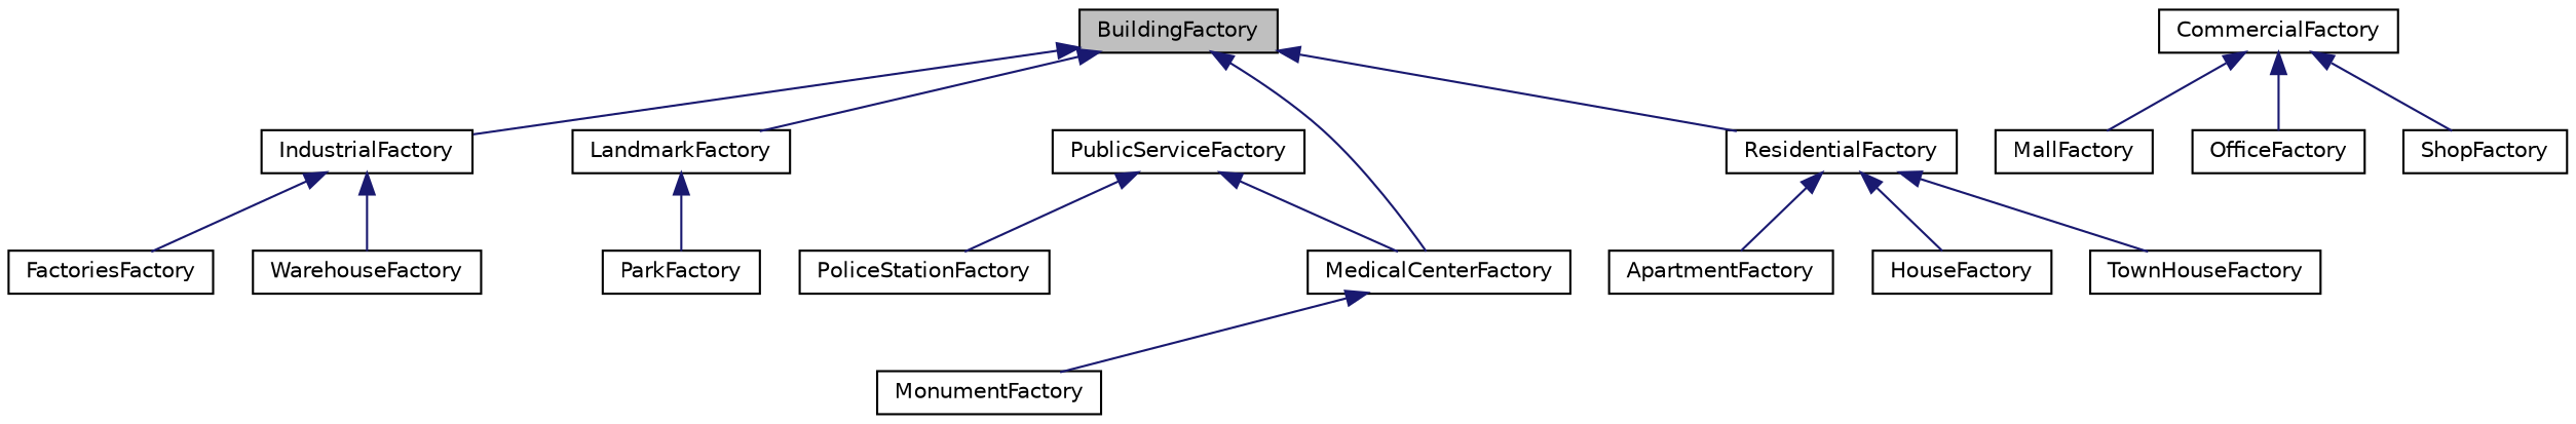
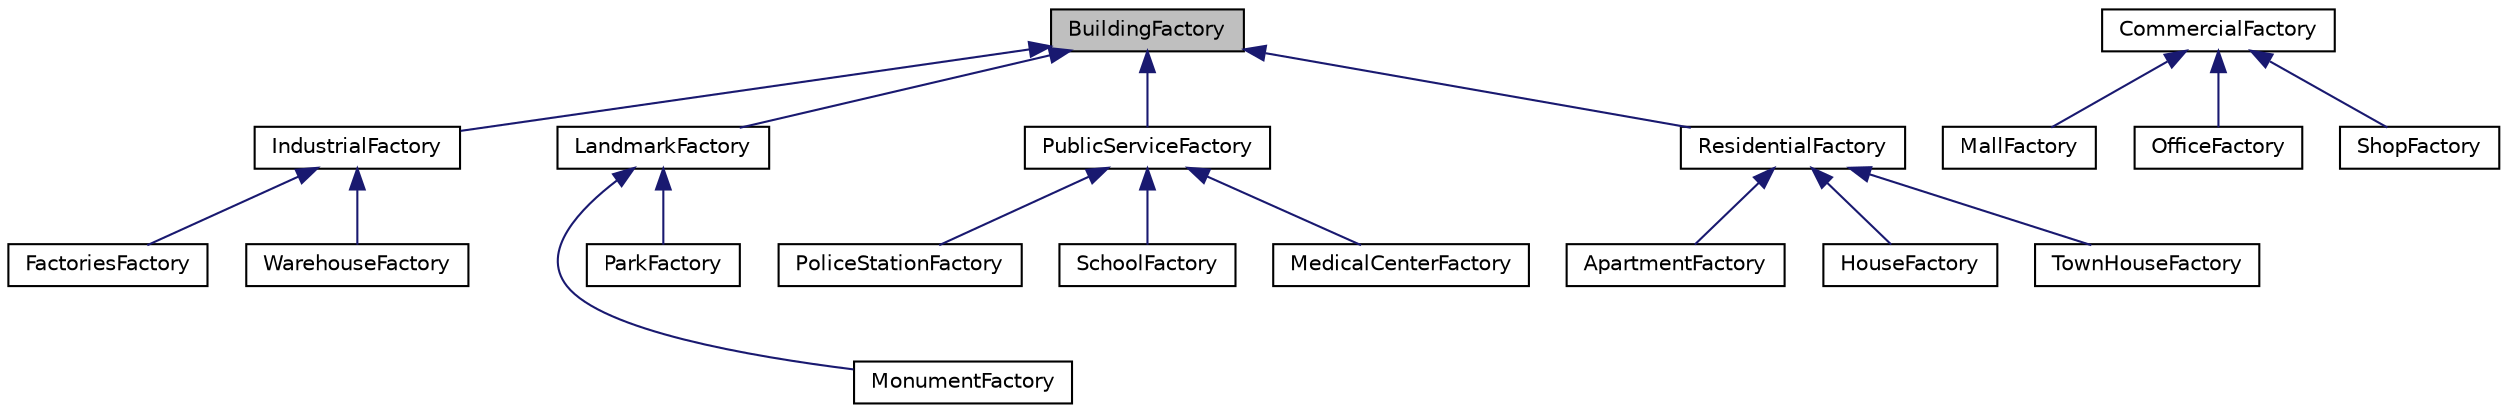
  digraph {
    rankdir=TB
    node [color=black fillcolor=white fontname=Helvetica fontsize=10 shape=record style=filled]
    edge [color=midnightblue dir=back fontname=Helvetica fontsize=10 labelfontname=Helvetica labelfontsize=10 style=solid]
    n1 [fillcolor=grey75 fontcolor=black height=0.2 label=BuildingFactory width=0.4]
    n2 [height=0.2 label=IndustrialFactory width=0.4]
    n3 [height=0.2 label=LandmarkFactory width=0.4]
    n4 [height=0.2 label=PublicServiceFactory width=0.4]
    n5 [height=0.2 label=ResidentialFactory width=0.4]
    n6 [height=0.2 label=CommercialFactory width=0.4]
    n7 [height=0.2 label=MallFactory width=0.4]
    n8 [height=0.2 label=OfficeFactory width=0.4]
    n9 [height=0.2 label=ShopFactory width=0.4]
    n10 [height=0.2 label=FactoriesFactory width=0.4]
    n11 [height=0.2 label=WarehouseFactory width=0.4]
    n12 [height=0.2 label=MonumentFactory width=0.4]
    n13 [height=0.2 label=ParkFactory width=0.4]
    n14 [height=0.2 label=MedicalCenterFactory width=0.4]
    n15 [height=0.2 label=PoliceStationFactory width=0.4]
+   n16 [height=0.2 label=SchoolFactory width=0.4]
    n17 [height=0.2 label=ApartmentFactory width=0.4]
    n18 [height=0.2 label=HouseFactory width=0.4]
    n19 [height=0.2 label=TownHouseFactory width=0.4]
    n1 -> n2
    n1 -> n3
-   n1 -> n14
+   n1 -> n4
    n1 -> n5
    n2 -> n10
    n2 -> n11
-   n14 -> n12
+   n3 -> n12
    n3 -> n13
    n4 -> n14
    n4 -> n15
+   n4 -> n16
    n5 -> n17
    n5 -> n18
    n5 -> n19
    n6 -> n7
    n6 -> n8
    n6 -> n9
  }
